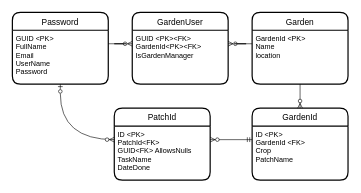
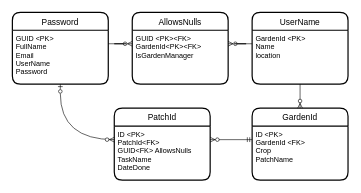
  <mxCell id="0" />
  <mxCell id="1" parent="0" />
  <mxCell id="2" value="GardenId" style="swimlane;childLayout=stackLayout;horizontal=1;startSize=30;horizontalStack=0;rounded=1;fontSize=14;fontStyle=0;strokeWidth=2;resizeParent=0;resizeLast=1;shadow=0;dashed=0;align=center;" vertex="1" parent="1"><mxGeometry x="420" y="180" width="160" height="120" as="geometry" /></mxCell>
  <mxCell id="3" value="ID &lt;PK&gt;&#10;GardenId &lt;FK&gt; &#10;Crop&#10;PatchName" style="align=left;strokeColor=none;fillColor=none;spacingLeft=4;fontSize=12;verticalAlign=top;resizable=0;rotatable=0;part=1;" vertex="1" parent="2"><mxGeometry y="30" width="160" height="90" as="geometry" /></mxCell>
  <mxCell id="4" value="Password" style="swimlane;childLayout=stackLayout;horizontal=1;startSize=30;horizontalStack=0;rounded=1;fontSize=14;fontStyle=0;strokeWidth=2;resizeParent=0;resizeLast=1;shadow=0;dashed=0;align=center;" vertex="1" parent="1"><mxGeometry x="20" y="20" width="160" height="120" as="geometry" /></mxCell>
  <mxCell id="5" value="GUID &lt;PK&gt;  &#10;FullName&#10;Email&#10;UserName&#10;Password &#10;" style="align=left;strokeColor=none;fillColor=none;spacingLeft=4;fontSize=12;verticalAlign=top;resizable=0;rotatable=0;part=1;" vertex="1" parent="4"><mxGeometry y="30" width="160" height="90" as="geometry" /></mxCell>
  <mxCell id="6" value="PatchId" style="swimlane;childLayout=stackLayout;horizontal=1;startSize=30;horizontalStack=0;rounded=1;fontSize=14;fontStyle=0;strokeWidth=2;resizeParent=0;resizeLast=1;shadow=0;dashed=0;align=center;" vertex="1" parent="1"><mxGeometry x="190" y="180" width="160" height="120" as="geometry" /></mxCell>
  <mxCell id="7" value="ID &lt;PK&gt;&#10;PatchId&lt;FK&gt;&#10;GUID&lt;FK&gt; AllowsNulls&#10;TaskName&#10;DateDone &#10;" style="align=left;strokeColor=none;fillColor=none;spacingLeft=4;fontSize=12;verticalAlign=top;resizable=0;rotatable=0;part=1;" vertex="1" parent="6"><mxGeometry y="30" width="160" height="90" as="geometry" /></mxCell>
- <mxCell id="8" value="Garden" style="swimlane;childLayout=stackLayout;horizontal=1;startSize=30;horizontalStack=0;rounded=1;fontSize=14;fontStyle=0;strokeWidth=2;resizeParent=0;resizeLast=1;shadow=0;dashed=0;align=center;" vertex="1" parent="1"><mxGeometry x="420" y="20" width="160" height="120" as="geometry" /></mxCell>
+ <mxCell id="8" value="UserName" style="swimlane;childLayout=stackLayout;horizontal=1;startSize=30;horizontalStack=0;rounded=1;fontSize=14;fontStyle=0;strokeWidth=2;resizeParent=0;resizeLast=1;shadow=0;dashed=0;align=center;" vertex="1" parent="1"><mxGeometry x="420" y="20" width="160" height="120" as="geometry" /></mxCell>
  <mxCell id="9" value="GardenId &lt;PK&gt; &#10;Name &#10;location" style="align=left;strokeColor=none;fillColor=none;spacingLeft=4;fontSize=12;verticalAlign=top;resizable=0;rotatable=0;part=1;" vertex="1" parent="8"><mxGeometry y="30" width="160" height="90" as="geometry" /></mxCell>
- <mxCell id="10" value="GardenUser" style="swimlane;childLayout=stackLayout;horizontal=1;startSize=30;horizontalStack=0;rounded=1;fontSize=14;fontStyle=0;strokeWidth=2;resizeParent=0;resizeLast=1;shadow=0;dashed=0;align=center;" vertex="1" parent="1"><mxGeometry x="220" y="20" width="160" height="120" as="geometry" /></mxCell>
+ <mxCell id="10" value="AllowsNulls" style="swimlane;childLayout=stackLayout;horizontal=1;startSize=30;horizontalStack=0;rounded=1;fontSize=14;fontStyle=0;strokeWidth=2;resizeParent=0;resizeLast=1;shadow=0;dashed=0;align=center;" vertex="1" parent="1"><mxGeometry x="220" y="20" width="160" height="120" as="geometry" /></mxCell>
  <mxCell id="11" value="GUID &lt;PK&gt;&lt;FK&gt;&#10;GardenId&lt;PK&gt;&lt;FK&gt;&#10;IsGardenManager" style="align=left;strokeColor=none;fillColor=none;spacingLeft=4;fontSize=12;verticalAlign=top;resizable=0;rotatable=0;part=1;" vertex="1" parent="10"><mxGeometry y="30" width="160" height="90" as="geometry" /></mxCell>
  <mxCell id="12" value="" style="edgeStyle=entityRelationEdgeStyle;fontSize=12;html=1;endArrow=none;endFill=0;rounded=0;exitX=0;exitY=0.25;exitDx=0;exitDy=0;entryX=1;entryY=0.25;entryDx=0;entryDy=0;startArrow=ERzeroToMany;startFill=0;" edge="1" parent="1" source="11" target="5"><mxGeometry width="100" height="100" relative="1" as="geometry"><mxPoint x="210" y="190" as="sourcePoint" /><mxPoint x="310" y="90" as="targetPoint" /></mxGeometry></mxCell>
  <mxCell id="13" value="" style="edgeStyle=entityRelationEdgeStyle;fontSize=12;html=1;endArrow=none;endFill=0;rounded=0;exitX=1;exitY=0.25;exitDx=0;exitDy=0;entryX=0;entryY=0.25;entryDx=0;entryDy=0;startArrow=ERzeroToMany;startFill=0;" edge="1" parent="1" source="11" target="9"><mxGeometry width="100" height="100" relative="1" as="geometry"><mxPoint x="450" y="70" as="sourcePoint" /><mxPoint x="530" y="70" as="targetPoint" /></mxGeometry></mxCell>
  <mxCell id="14" value="" style="fontSize=12;html=1;endArrow=ERzeroToMany;endFill=1;rounded=0;exitX=0.5;exitY=1;exitDx=0;exitDy=0;entryX=0.5;entryY=0;entryDx=0;entryDy=0;" edge="1" parent="1" source="9" target="2"><mxGeometry width="100" height="100" relative="1" as="geometry"><mxPoint x="340" y="520" as="sourcePoint" /><mxPoint x="720" y="120" as="targetPoint" /></mxGeometry></mxCell>
  <mxCell id="15" value="" style="fontSize=12;html=1;endArrow=ERzeroToMany;startArrow=ERzeroToOne;rounded=0;entryX=0;entryY=0.25;entryDx=0;entryDy=0;exitX=0.5;exitY=1;exitDx=0;exitDy=0;edgeStyle=orthogonalEdgeStyle;curved=1;startFill=0;" edge="1" parent="1" source="5" target="7"><mxGeometry width="100" height="100" relative="1" as="geometry"><mxPoint x="80" y="350" as="sourcePoint" /><mxPoint x="140" y="240" as="targetPoint" /></mxGeometry></mxCell>
  <mxCell id="16" value="" style="fontSize=12;html=1;endArrow=ERzeroToMany;startArrow=ERmandOne;rounded=0;entryX=1;entryY=0.25;entryDx=0;entryDy=0;exitX=0;exitY=0.25;exitDx=0;exitDy=0;" edge="1" parent="1" source="3" target="7"><mxGeometry width="100" height="100" relative="1" as="geometry"><mxPoint x="330" y="480" as="sourcePoint" /><mxPoint x="390" y="370" as="targetPoint" /></mxGeometry></mxCell>
